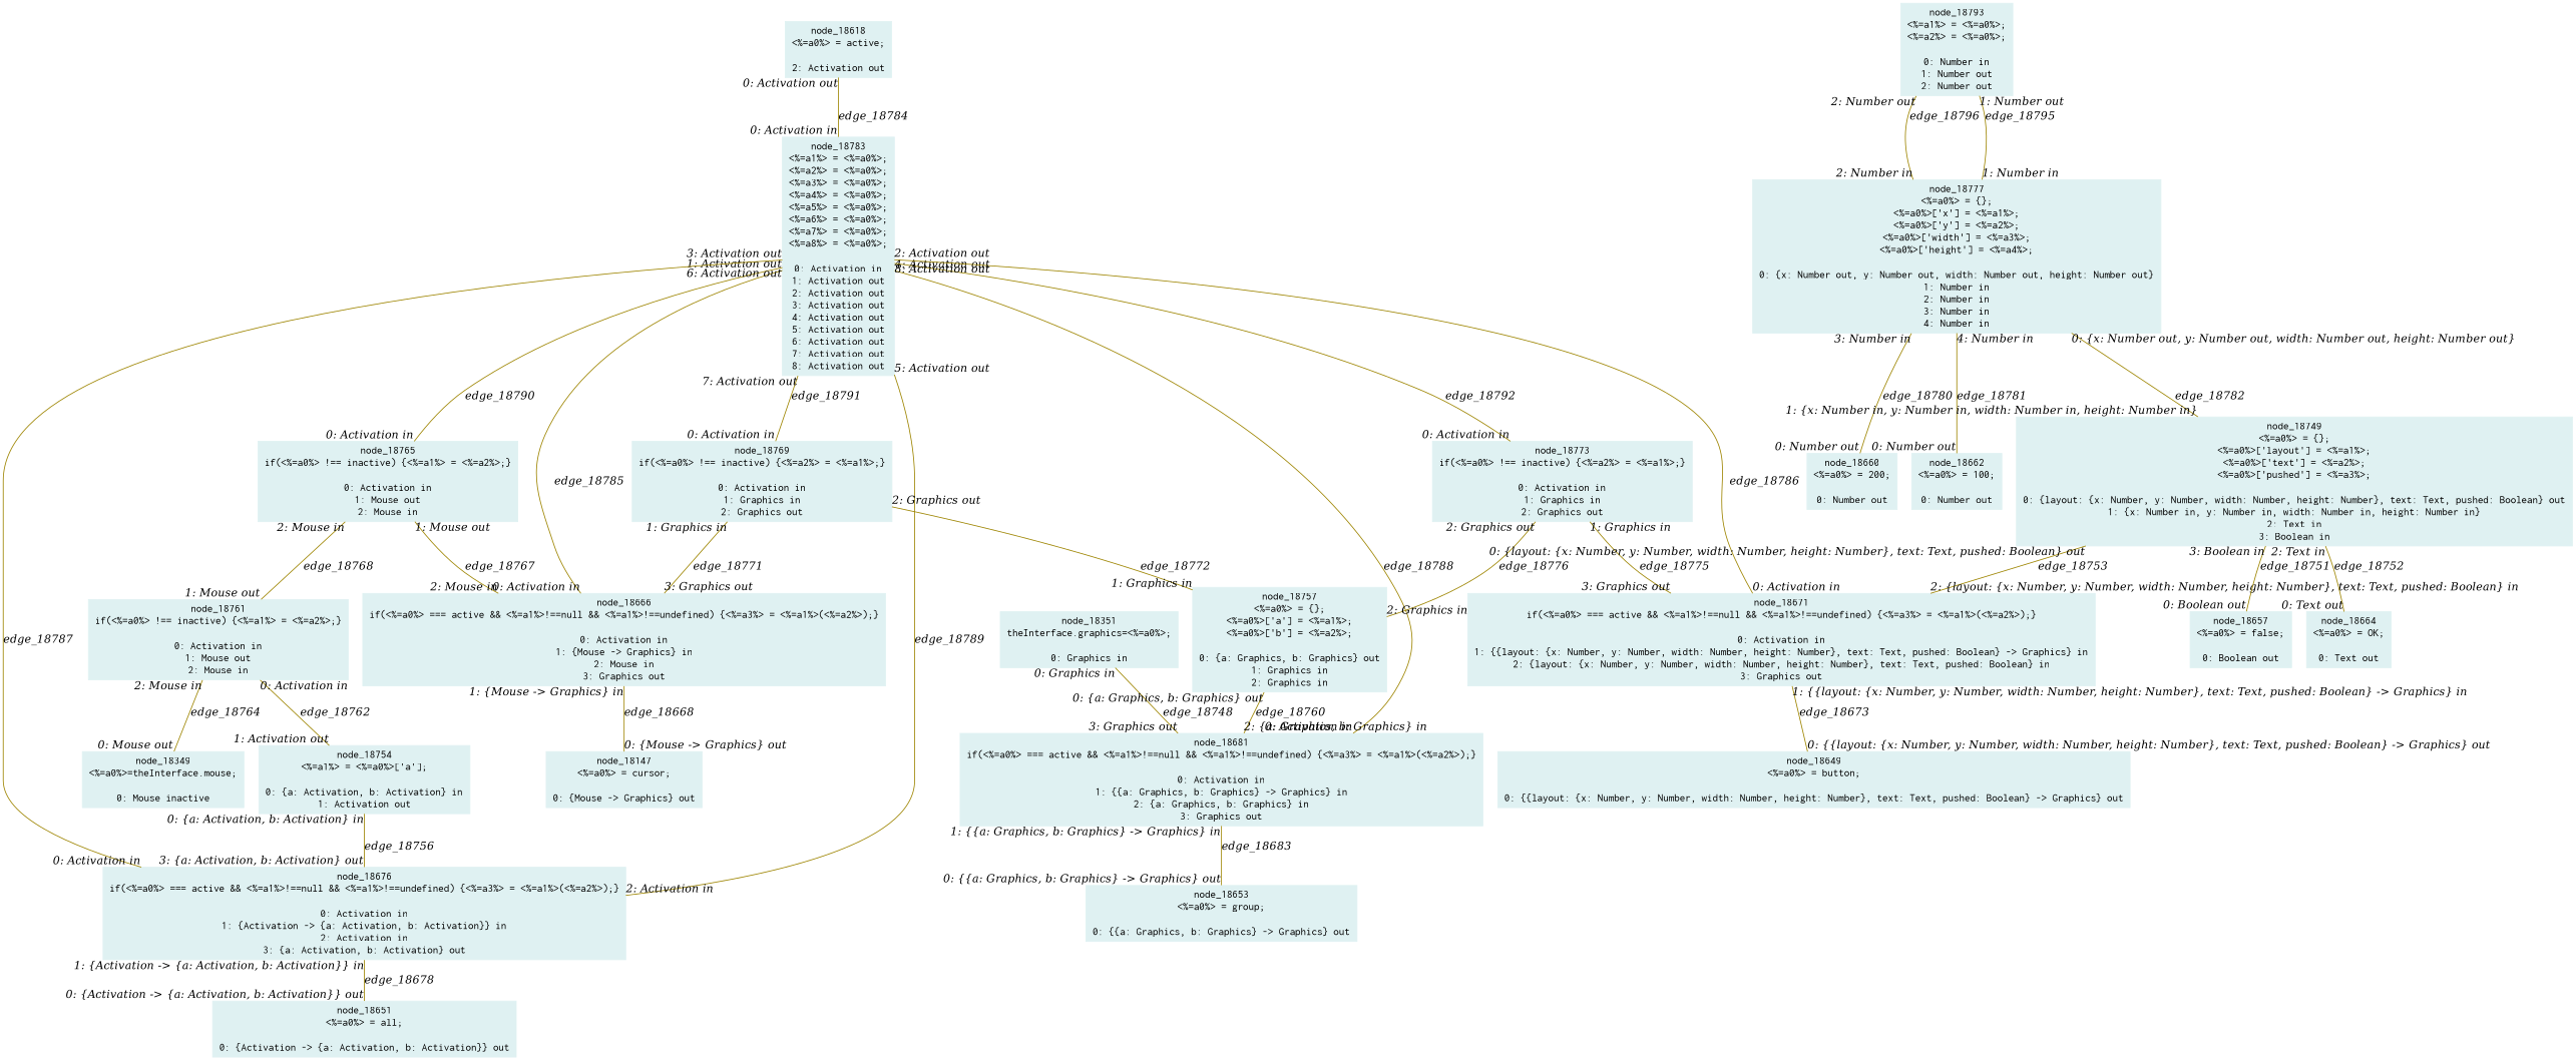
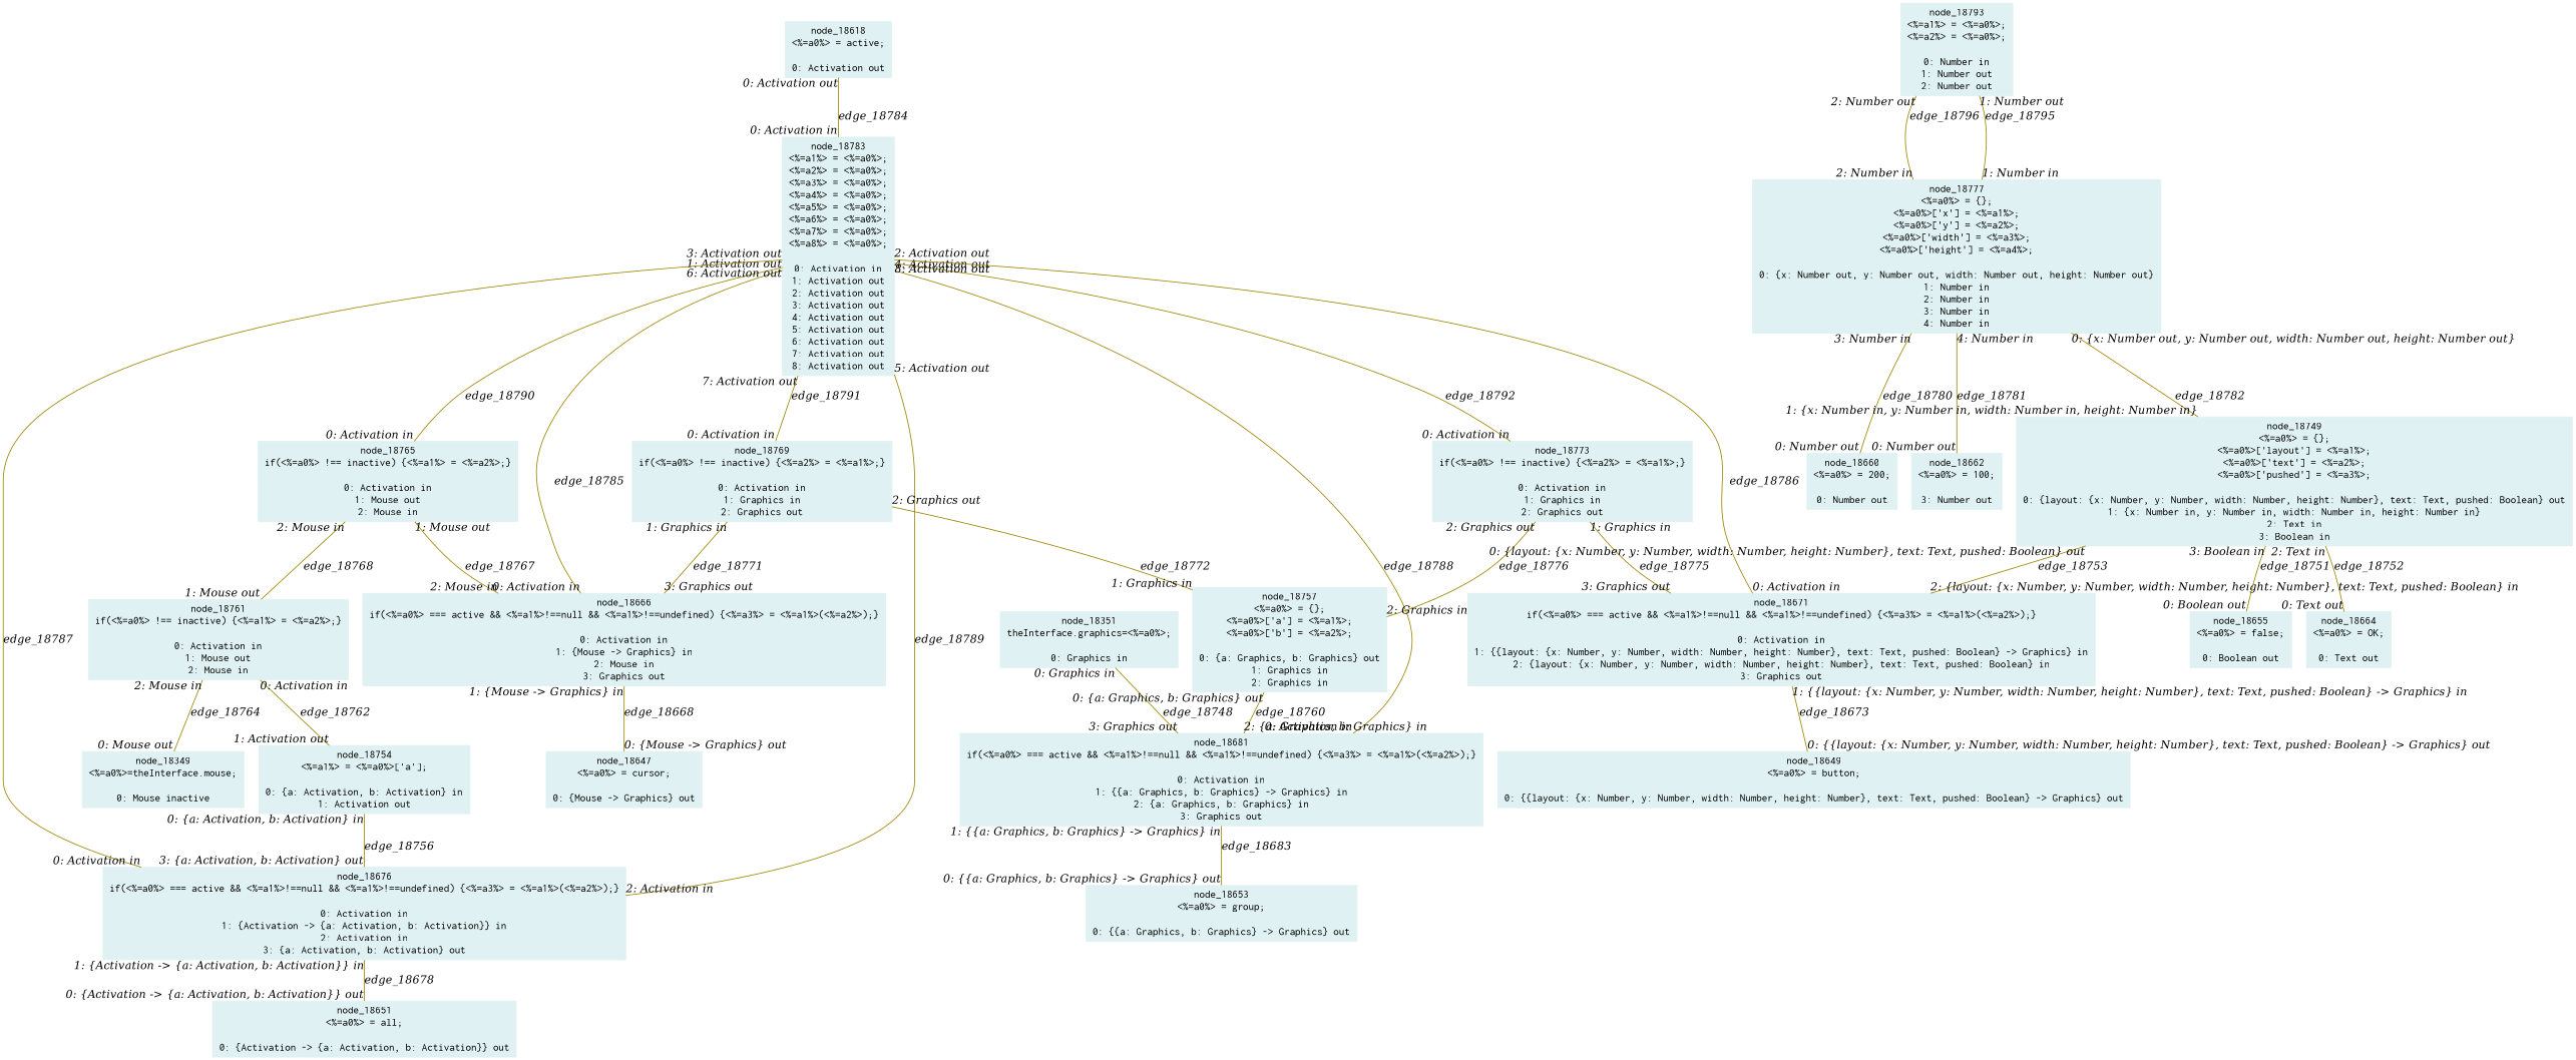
  digraph {
    node [color="#dff1f2" fontname=Courier shape=box style=filled]
    edge [arrowHead=none arrowsize=1 color="#9d8400" dir=none fontname="Times-Italic" headlabel="0: Activation in" taillabel="2: Mouse in"]
    n1 [label="node_18349\n<%=a0%>=theInterface.mouse;\n\n0: Mouse inactive"]
    n2 [label="node_18351\ntheInterface.graphics=<%=a0%>;\n\n0: Graphics in"]
    n3 [label="node_18681\nif(<%=a0%> === active && <%=a1%>!==null && <%=a1%>!==undefined) {<%=a3%> = <%=a1%>(<%=a2%>);}\n\n0: Activation in\n1: {{a: Graphics, b: Graphics} -> Graphics} in\n2: {a: Graphics, b: Graphics} in\n3: Graphics out"]
    n4 [label="node_18653\n<%=a0%> = group;\n\n0: {{a: Graphics, b: Graphics} -> Graphics} out"]
-   n5 [label="node_18618\n<%=a0%> = active;\n\n2: Activation out"]
+   n5 [label="node_18618\n<%=a0%> = active;\n\n0: Activation out"]
    n6 [label="node_18783\n<%=a1%> = <%=a0%>;\n<%=a2%> = <%=a0%>;\n<%=a3%> = <%=a0%>;\n<%=a4%> = <%=a0%>;\n<%=a5%> = <%=a0%>;\n<%=a6%> = <%=a0%>;\n<%=a7%> = <%=a0%>;\n<%=a8%> = <%=a0%>;\n\n0: Activation in\n1: Activation out\n2: Activation out\n3: Activation out\n4: Activation out\n5: Activation out\n6: Activation out\n7: Activation out\n8: Activation out"]
    n7 [label="node_18666\nif(<%=a0%> === active && <%=a1%>!==null && <%=a1%>!==undefined) {<%=a3%> = <%=a1%>(<%=a2%>);}\n\n0: Activation in\n1: {Mouse -> Graphics} in\n2: Mouse in\n3: Graphics out"]
    n8 [label="node_18671\nif(<%=a0%> === active && <%=a1%>!==null && <%=a1%>!==undefined) {<%=a3%> = <%=a1%>(<%=a2%>);}\n\n0: Activation in\n1: {{layout: {x: Number, y: Number, width: Number, height: Number}, text: Text, pushed: Boolean} -> Graphics} in\n2: {layout: {x: Number, y: Number, width: Number, height: Number}, text: Text, pushed: Boolean} in\n3: Graphics out"]
    n9 [label="node_18676\nif(<%=a0%> === active && <%=a1%>!==null && <%=a1%>!==undefined) {<%=a3%> = <%=a1%>(<%=a2%>);}\n\n0: Activation in\n1: {Activation -> {a: Activation, b: Activation}} in\n2: Activation in\n3: {a: Activation, b: Activation} out"]
    n10 [label="node_18765\nif(<%=a0%> !== inactive) {<%=a1%> = <%=a2%>;}\n\n0: Activation in\n1: Mouse out\n2: Mouse in"]
    n11 [label="node_18769\nif(<%=a0%> !== inactive) {<%=a2%> = <%=a1%>;}\n\n0: Activation in\n1: Graphics in\n2: Graphics out"]
    n12 [label="node_18773\nif(<%=a0%> !== inactive) {<%=a2%> = <%=a1%>;}\n\n0: Activation in\n1: Graphics in\n2: Graphics out"]
-   n13 [label="node_18147\n<%=a0%> = cursor;\n\n0: {Mouse -> Graphics} out"]
+   n13 [label="node_18647\n<%=a0%> = cursor;\n\n0: {Mouse -> Graphics} out"]
    n14 [label="node_18649\n<%=a0%> = button;\n\n0: {{layout: {x: Number, y: Number, width: Number, height: Number}, text: Text, pushed: Boolean} -> Graphics} out"]
    n15 [label="node_18651\n<%=a0%> = all;\n\n0: {Activation -> {a: Activation, b: Activation}} out"]
-   n16 [label="node_18657\n<%=a0%> = false;\n\n0: Boolean out"]
+   n16 [label="node_18655\n<%=a0%> = false;\n\n0: Boolean out"]
    n17 [label="node_18793\n<%=a1%> = <%=a0%>;\n<%=a2%> = <%=a0%>;\n\n0: Number in\n1: Number out\n2: Number out"]
    n18 [label="node_18777\n<%=a0%> = {};\n<%=a0%>['x'] = <%=a1%>;\n<%=a0%>['y'] = <%=a2%>;\n<%=a0%>['width'] = <%=a3%>;\n<%=a0%>['height'] = <%=a4%>;\n\n0: {x: Number out, y: Number out, width: Number out, height: Number out}\n1: Number in\n2: Number in\n3: Number in\n4: Number in"]
    n19 [label="node_18660\n<%=a0%> = 200;\n\n0: Number out"]
-   n20 [label="node_18662\n<%=a0%> = 100;\n\n0: Number out"]
+   n20 [label="node_18662\n<%=a0%> = 100;\n\n3: Number out"]
    n21 [label="node_18664\n<%=a0%> = OK;\n\n0: Text out"]
    n22 [label="node_18749\n<%=a0%> = {};\n<%=a0%>['layout'] = <%=a1%>;\n<%=a0%>['text'] = <%=a2%>;\n<%=a0%>['pushed'] = <%=a3%>;\n\n0: {layout: {x: Number, y: Number, width: Number, height: Number}, text: Text, pushed: Boolean} out\n1: {x: Number in, y: Number in, width: Number in, height: Number in}\n2: Text in\n3: Boolean in"]
    n23 [label="node_18754\n<%=a1%> = <%=a0%>['a'];\n\n0: {a: Activation, b: Activation} in\n1: Activation out"]
    n24 [label="node_18757\n<%=a0%> = {};\n<%=a0%>['a'] = <%=a1%>;\n<%=a0%>['b'] = <%=a2%>;\n\n0: {a: Graphics, b: Graphics} out\n1: Graphics in\n2: Graphics in"]
    n25 [label="node_18761\nif(<%=a0%> !== inactive) {<%=a1%> = <%=a2%>;}\n\n0: Activation in\n1: Mouse out\n2: Mouse in"]
    n2 -> n3 [headlabel="3: Graphics out" label=edge_18748 taillabel="0: Graphics in"]
    n3 -> n4 [headlabel="0: {{a: Graphics, b: Graphics} -> Graphics} out" label=edge_18683 taillabel="1: {{a: Graphics, b: Graphics} -> Graphics} in"]
    n5 -> n6 [label=edge_18784 taillabel="0: Activation out"]
    n6 -> n3 [label=edge_18788 taillabel="4: Activation out"]
    n6 -> n7 [label=edge_18785 taillabel="1: Activation out"]
    n6 -> n8 [label=edge_18786 taillabel="2: Activation out"]
    n6 -> n9 [label=edge_18787 taillabel="3: Activation out"]
    n6 -> n9 [headlabel="2: Activation in" label=edge_18789 taillabel="5: Activation out"]
    n6 -> n10 [label=edge_18790 taillabel="6: Activation out"]
    n6 -> n11 [label=edge_18791 taillabel="7: Activation out"]
    n6 -> n12 [label=edge_18792 taillabel="8: Activation out"]
    n7 -> n13 [headlabel="0: {Mouse -> Graphics} out" label=edge_18668 taillabel="1: {Mouse -> Graphics} in"]
    n8 -> n14 [headlabel="0: {{layout: {x: Number, y: Number, width: Number, height: Number}, text: Text, pushed: Boolean} -> Graphics} out" label=edge_18673 taillabel="1: {{layout: {x: Number, y: Number, width: Number, height: Number}, text: Text, pushed: Boolean} -> Graphics} in"]
    n9 -> n15 [headlabel="0: {Activation -> {a: Activation, b: Activation}} out" label=edge_18678 taillabel="1: {Activation -> {a: Activation, b: Activation}} in"]
    n10 -> n7 [headlabel="2: Mouse in" label=edge_18767 taillabel="1: Mouse out"]
    n10 -> n25 [headlabel="1: Mouse out" label=edge_18768]
    n11 -> n7 [headlabel="3: Graphics out" label=edge_18771 taillabel="1: Graphics in"]
    n11 -> n24 [headlabel="1: Graphics in" label=edge_18772 taillabel="2: Graphics out"]
    n12 -> n8 [headlabel="3: Graphics out" label=edge_18775 taillabel="1: Graphics in"]
    n12 -> n24 [headlabel="2: Graphics in" label=edge_18776 taillabel="2: Graphics out"]
    n17 -> n18 [headlabel="1: Number in" label=edge_18795 taillabel="1: Number out"]
    n17 -> n18 [headlabel="2: Number in" label=edge_18796 taillabel="2: Number out"]
    n18 -> n19 [headlabel="0: Number out" label=edge_18780 taillabel="3: Number in"]
    n18 -> n20 [headlabel="0: Number out" label=edge_18781 taillabel="4: Number in"]
    n18 -> n22 [headlabel="1: {x: Number in, y: Number in, width: Number in, height: Number in}" label=edge_18782 taillabel="0: {x: Number out, y: Number out, width: Number out, height: Number out}"]
    n22 -> n8 [headlabel="2: {layout: {x: Number, y: Number, width: Number, height: Number}, text: Text, pushed: Boolean} in" label=edge_18753 taillabel="0: {layout: {x: Number, y: Number, width: Number, height: Number}, text: Text, pushed: Boolean} out"]
    n22 -> n16 [headlabel="0: Boolean out" label=edge_18751 taillabel="3: Boolean in"]
    n22 -> n21 [headlabel="0: Text out" label=edge_18752 taillabel="2: Text in"]
    n23 -> n9 [headlabel="3: {a: Activation, b: Activation} out" label=edge_18756 taillabel="0: {a: Activation, b: Activation} in"]
    n24 -> n3 [headlabel="2: {a: Graphics, b: Graphics} in" label=edge_18760 taillabel="0: {a: Graphics, b: Graphics} out"]
    n25 -> n1 [headlabel="0: Mouse out" label=edge_18764]
    n25 -> n23 [headlabel="1: Activation out" label=edge_18762 taillabel="0: Activation in"]
  }
